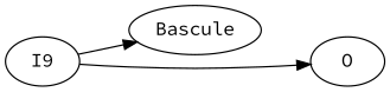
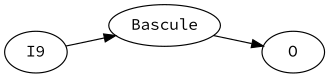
  digraph {
    fontname="Source Code Pro"
    rankdir=LR
    node [fontname="Source Code Pro"]
    edge [fontname="Source Code Pro"]
    n1 [LABEL=INPUT label=I9]
    Bascule [LABEL=FF]
    O [LABEL=OUTPUT]
    n1 -> Bascule
-   n1 -> O
+   Bascule -> O
  }
